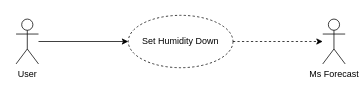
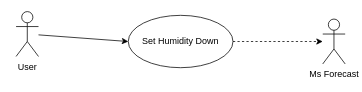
  <mxCell id="0" />
  <mxCell id="1" parent="0" />
  <mxCell id="2" style="edgeStyle=none;html=1;entryX=0;entryY=0.5;entryDx=0;entryDy=0;" edge="1" parent="1" source="3" target="5"><mxGeometry relative="1" as="geometry" /></mxCell>
- <mxCell id="3" value="User" style="shape=umlActor;verticalLabelPosition=bottom;verticalAlign=top;html=1;" vertex="1" parent="1"><mxGeometry x="20" y="25" width="30" height="60" as="geometry" /></mxCell>
+ <mxCell id="3" value="User" style="shape=umlActor;verticalLabelPosition=bottom;verticalAlign=top;html=1;" vertex="1" parent="1"><mxGeometry x="20" y="15" width="30" height="60" as="geometry" /></mxCell>
  <mxCell id="4" style="edgeStyle=none;html=1;dashed=1;" edge="1" parent="1" source="5" target="6"><mxGeometry relative="1" as="geometry" /></mxCell>
- <mxCell id="5" value="Set Humidity Down" style="ellipse;whiteSpace=wrap;html=1;dashed=1;" vertex="1" parent="1"><mxGeometry x="170" y="20" width="140" height="70" as="geometry" /></mxCell>
+ <mxCell id="5" value="Set Humidity Down" style="ellipse;whiteSpace=wrap;html=1;" vertex="1" parent="1"><mxGeometry x="170" y="20" width="140" height="70" as="geometry" /></mxCell>
  <mxCell id="6" value="Ms Forecast&lt;div&gt;&lt;br&gt;&lt;/div&gt;" style="shape=umlActor;verticalLabelPosition=bottom;verticalAlign=top;html=1;" vertex="1" parent="1"><mxGeometry x="430" y="25" width="30" height="60" as="geometry" /></mxCell>
